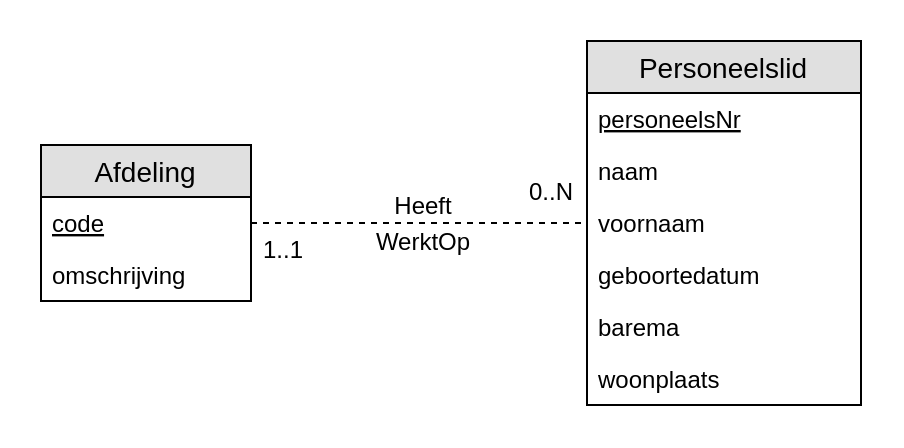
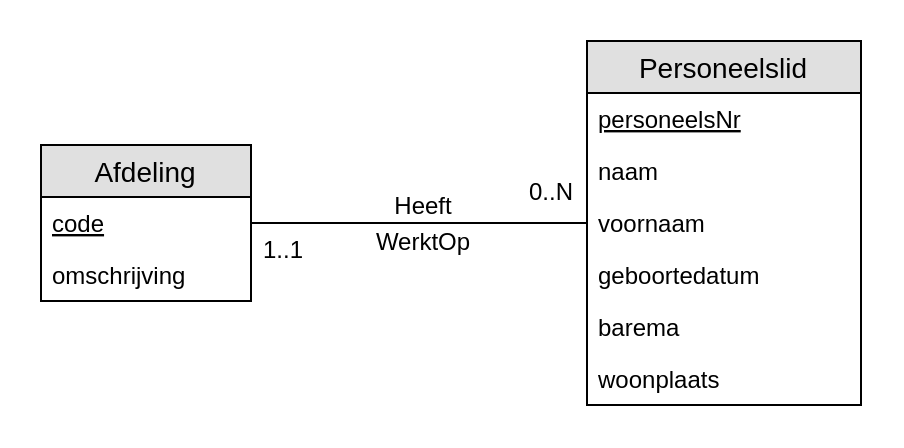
  <mxCell id="0" />
  <mxCell id="1" parent="0" />
- <mxCell id="2" value="" style="edgeStyle=orthogonalEdgeStyle;fontSize=12;html=1;endArrow=none;jumpSize=6;strokeWidth=1;endFill=0;rounded=0;jumpStyle=none;dashed=1;" edge="1" parent="1" source="14" target="7"><mxGeometry width="100" height="100" relative="1" as="geometry"><mxPoint x="95" y="39.857" as="sourcePoint" /><mxPoint x="295" y="35.286" as="targetPoint" /></mxGeometry></mxCell>
+ <mxCell id="2" value="" style="edgeStyle=orthogonalEdgeStyle;fontSize=12;html=1;endArrow=none;jumpSize=6;strokeWidth=1;endFill=0;rounded=0;jumpStyle=none;" edge="1" parent="1" source="14" target="7"><mxGeometry width="100" height="100" relative="1" as="geometry"><mxPoint x="95" y="39.857" as="sourcePoint" /><mxPoint x="295" y="35.286" as="targetPoint" /></mxGeometry></mxCell>
  <mxCell id="3" value="Heeft" style="text;html=1;resizable=0;points=[];align=center;verticalAlign=bottom;labelBackgroundColor=#ffffff;" vertex="1" connectable="0" parent="2"><mxGeometry x="-0.025" y="-2" relative="1" as="geometry"><mxPoint x="3.5" y="-2" as="offset" /></mxGeometry></mxCell>
  <mxCell id="4" value="1..1" style="text;html=1;resizable=0;points=[];align=center;verticalAlign=middle;labelBackgroundColor=#ffffff;" vertex="1" connectable="0" parent="2"><mxGeometry x="-0.884" y="-1" relative="1" as="geometry"><mxPoint x="5.5" y="12" as="offset" /></mxGeometry></mxCell>
  <mxCell id="5" value="0..N" style="text;html=1;resizable=0;points=[];align=center;verticalAlign=middle;labelBackgroundColor=#ffffff;" vertex="1" connectable="0" parent="2"><mxGeometry x="0.83" y="1" relative="1" as="geometry"><mxPoint x="-5" y="-15" as="offset" /></mxGeometry></mxCell>
  <mxCell id="6" value="WerktOp" style="text;html=1;resizable=0;points=[];align=center;verticalAlign=bottom;labelBackgroundColor=#ffffff;" vertex="1" connectable="0" parent="2"><mxGeometry x="-0.025" y="-2" relative="1" as="geometry"><mxPoint x="3.5" y="16" as="offset" /></mxGeometry></mxCell>
  <mxCell id="7" value="Personeelslid" style="swimlane;fontStyle=0;childLayout=stackLayout;horizontal=1;startSize=26;fillColor=#e0e0e0;horizontalStack=0;resizeParent=1;resizeParentMax=0;resizeLast=0;collapsible=1;marginBottom=0;swimlaneFillColor=#ffffff;align=center;fontSize=14;html=0;" vertex="1" parent="1"><mxGeometry x="293" y="20" width="137" height="182" as="geometry"><mxRectangle x="390" y="147" width="70" height="26" as="alternateBounds" /></mxGeometry></mxCell>
  <mxCell id="8" value="personeelsNr" style="text;strokeColor=none;fillColor=none;spacingLeft=4;spacingRight=4;overflow=hidden;rotatable=0;points=[[0,0.5],[1,0.5]];portConstraint=eastwest;fontSize=12;fontStyle=4;rounded=0;verticalAlign=top;" vertex="1" parent="7"><mxGeometry y="26" width="137" height="26" as="geometry" /></mxCell>
  <mxCell id="9" value="naam" style="text;strokeColor=none;fillColor=none;spacingLeft=4;spacingRight=4;overflow=hidden;rotatable=0;points=[[0,0.5],[1,0.5]];portConstraint=eastwest;fontSize=12;" vertex="1" parent="7"><mxGeometry y="52" width="137" height="26" as="geometry" /></mxCell>
  <mxCell id="10" value="voornaam" style="text;strokeColor=none;fillColor=none;spacingLeft=4;spacingRight=4;overflow=hidden;rotatable=0;points=[[0,0.5],[1,0.5]];portConstraint=eastwest;fontSize=12;" vertex="1" parent="7"><mxGeometry y="78" width="137" height="26" as="geometry" /></mxCell>
  <mxCell id="11" value="geboortedatum" style="text;strokeColor=none;fillColor=none;spacingLeft=4;spacingRight=4;overflow=hidden;rotatable=0;points=[[0,0.5],[1,0.5]];portConstraint=eastwest;fontSize=12;" vertex="1" parent="7"><mxGeometry y="104" width="137" height="26" as="geometry" /></mxCell>
  <mxCell id="12" value="barema" style="text;strokeColor=none;fillColor=none;spacingLeft=4;spacingRight=4;overflow=hidden;rotatable=0;points=[[0,0.5],[1,0.5]];portConstraint=eastwest;fontSize=12;" vertex="1" parent="7"><mxGeometry y="130" width="137" height="26" as="geometry" /></mxCell>
  <mxCell id="13" value="woonplaats" style="text;strokeColor=none;fillColor=none;spacingLeft=4;spacingRight=4;overflow=hidden;rotatable=0;points=[[0,0.5],[1,0.5]];portConstraint=eastwest;fontSize=12;" vertex="1" parent="7"><mxGeometry y="156" width="137" height="26" as="geometry" /></mxCell>
  <mxCell id="14" value="Afdeling" style="swimlane;fontStyle=0;childLayout=stackLayout;horizontal=1;startSize=26;fillColor=#e0e0e0;horizontalStack=0;resizeParent=1;resizeParentMax=0;resizeLast=0;collapsible=1;marginBottom=0;swimlaneFillColor=#ffffff;align=center;fontSize=14;html=0;" vertex="1" parent="1"><mxGeometry x="20" y="72" width="105" height="78" as="geometry"><mxRectangle x="60" y="147" width="70" height="26" as="alternateBounds" /></mxGeometry></mxCell>
  <mxCell id="15" value="code" style="text;strokeColor=none;fillColor=none;spacingLeft=4;spacingRight=4;overflow=hidden;rotatable=0;points=[[0,0.5],[1,0.5]];portConstraint=eastwest;fontSize=12;fontStyle=4" vertex="1" parent="14"><mxGeometry y="26" width="105" height="26" as="geometry" /></mxCell>
  <mxCell id="16" value="omschrijving" style="text;strokeColor=none;fillColor=none;spacingLeft=4;spacingRight=4;overflow=hidden;rotatable=0;points=[[0,0.5],[1,0.5]];portConstraint=eastwest;fontSize=12;" vertex="1" parent="14"><mxGeometry y="52" width="105" height="26" as="geometry" /></mxCell>
